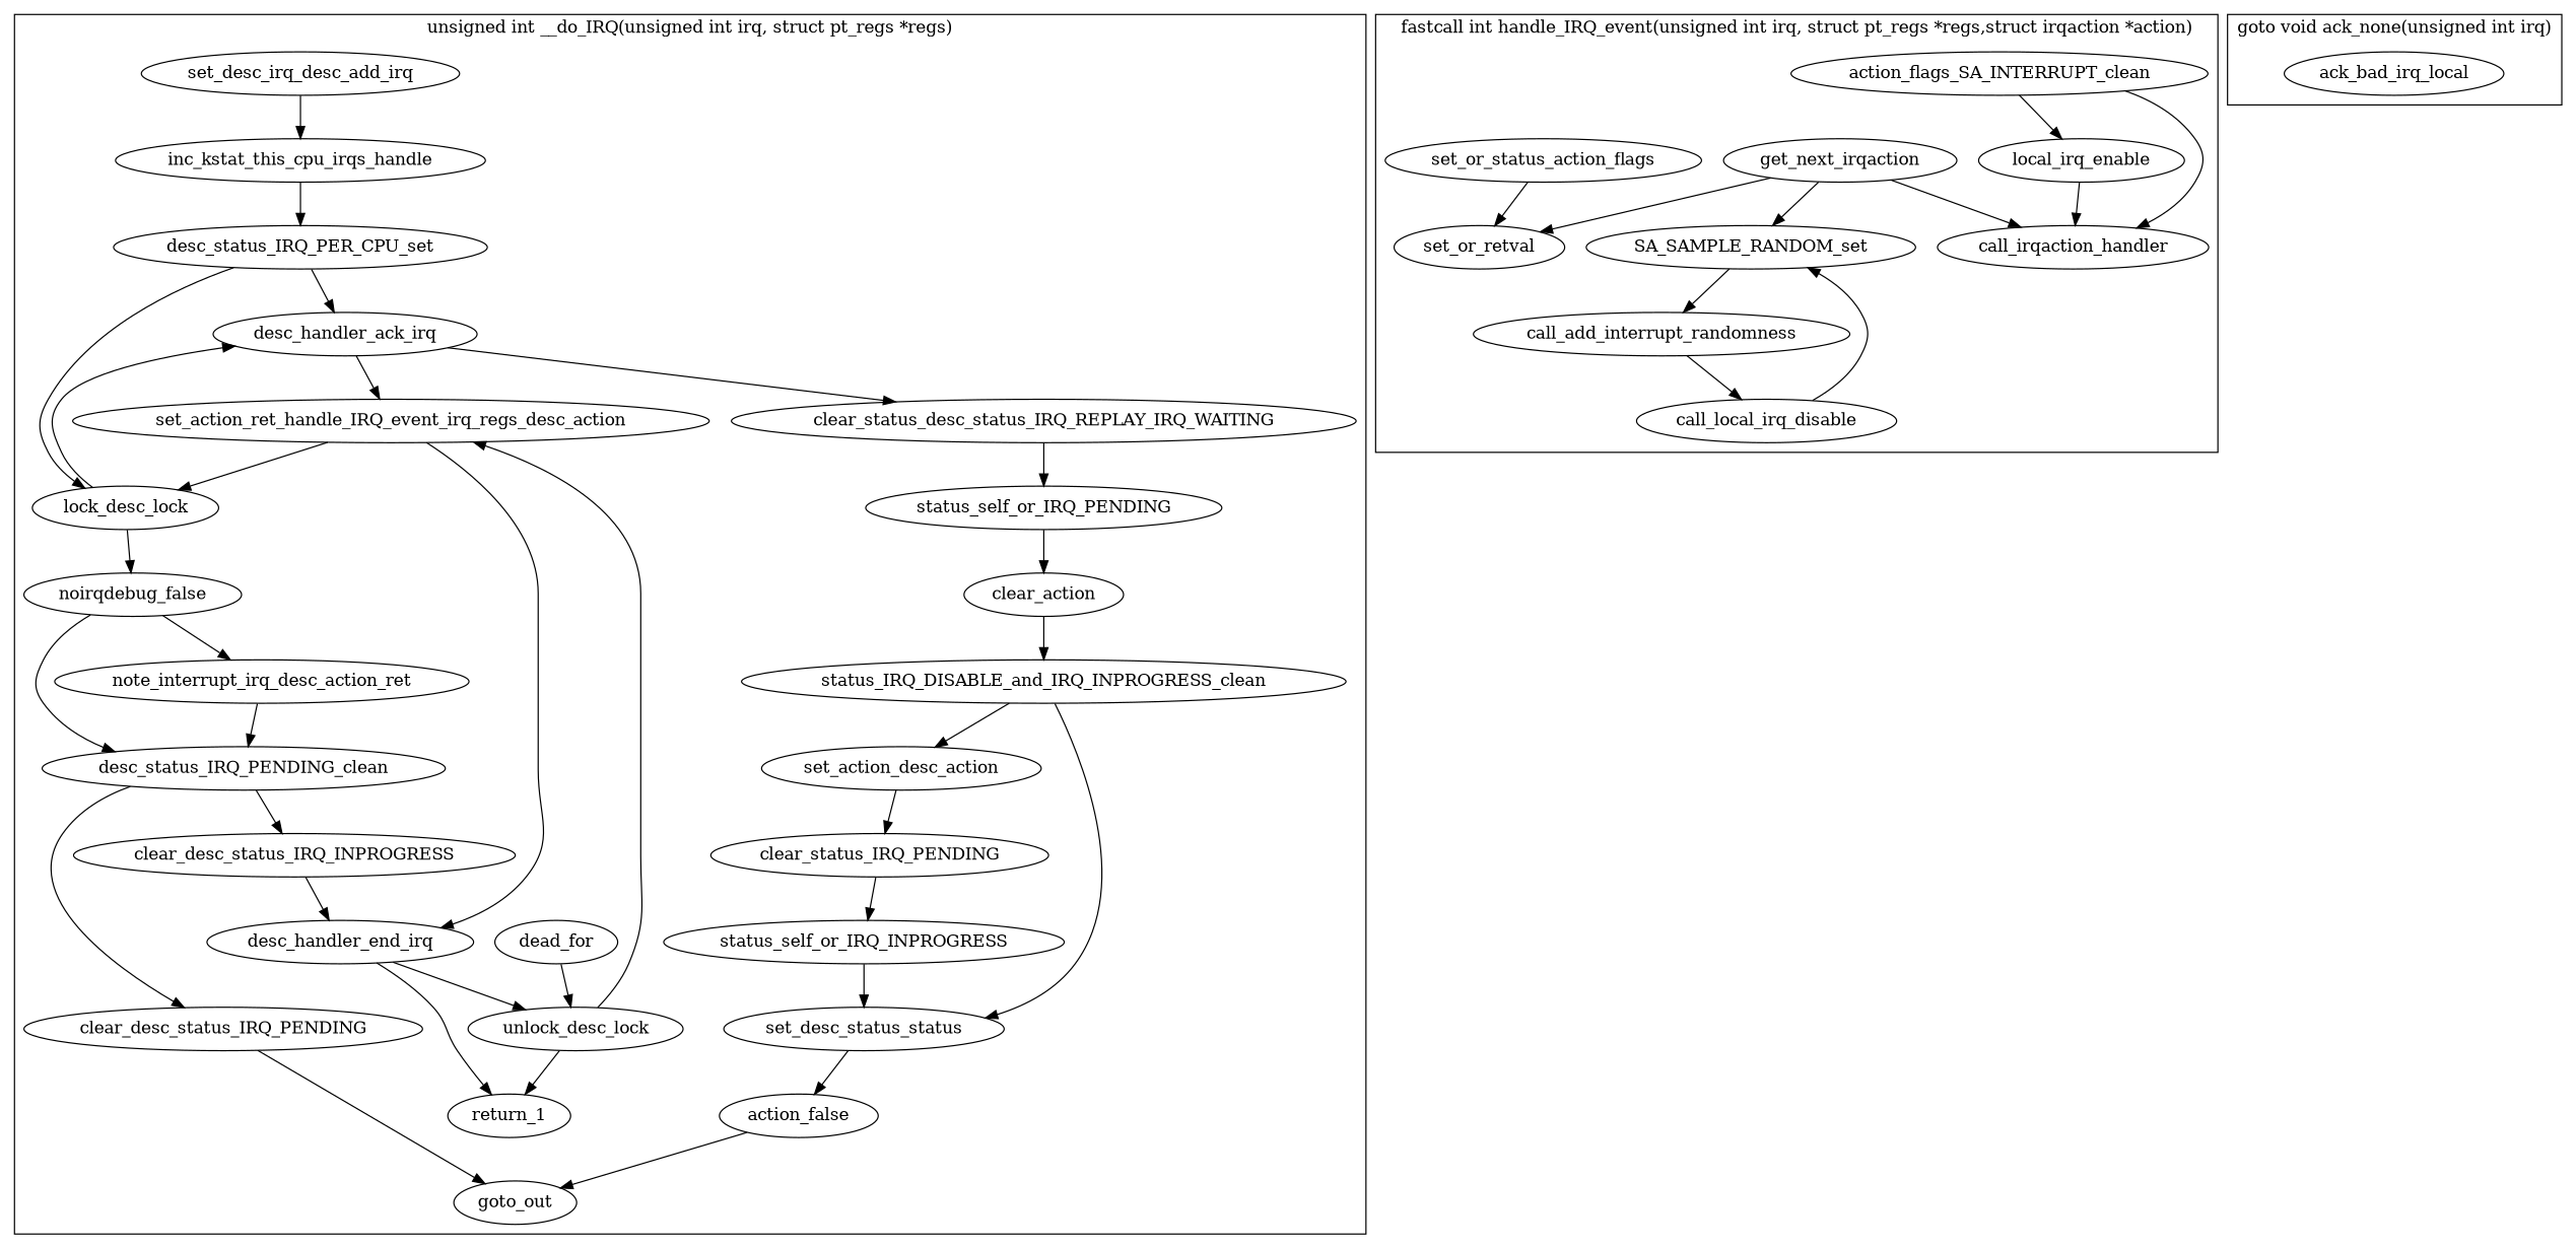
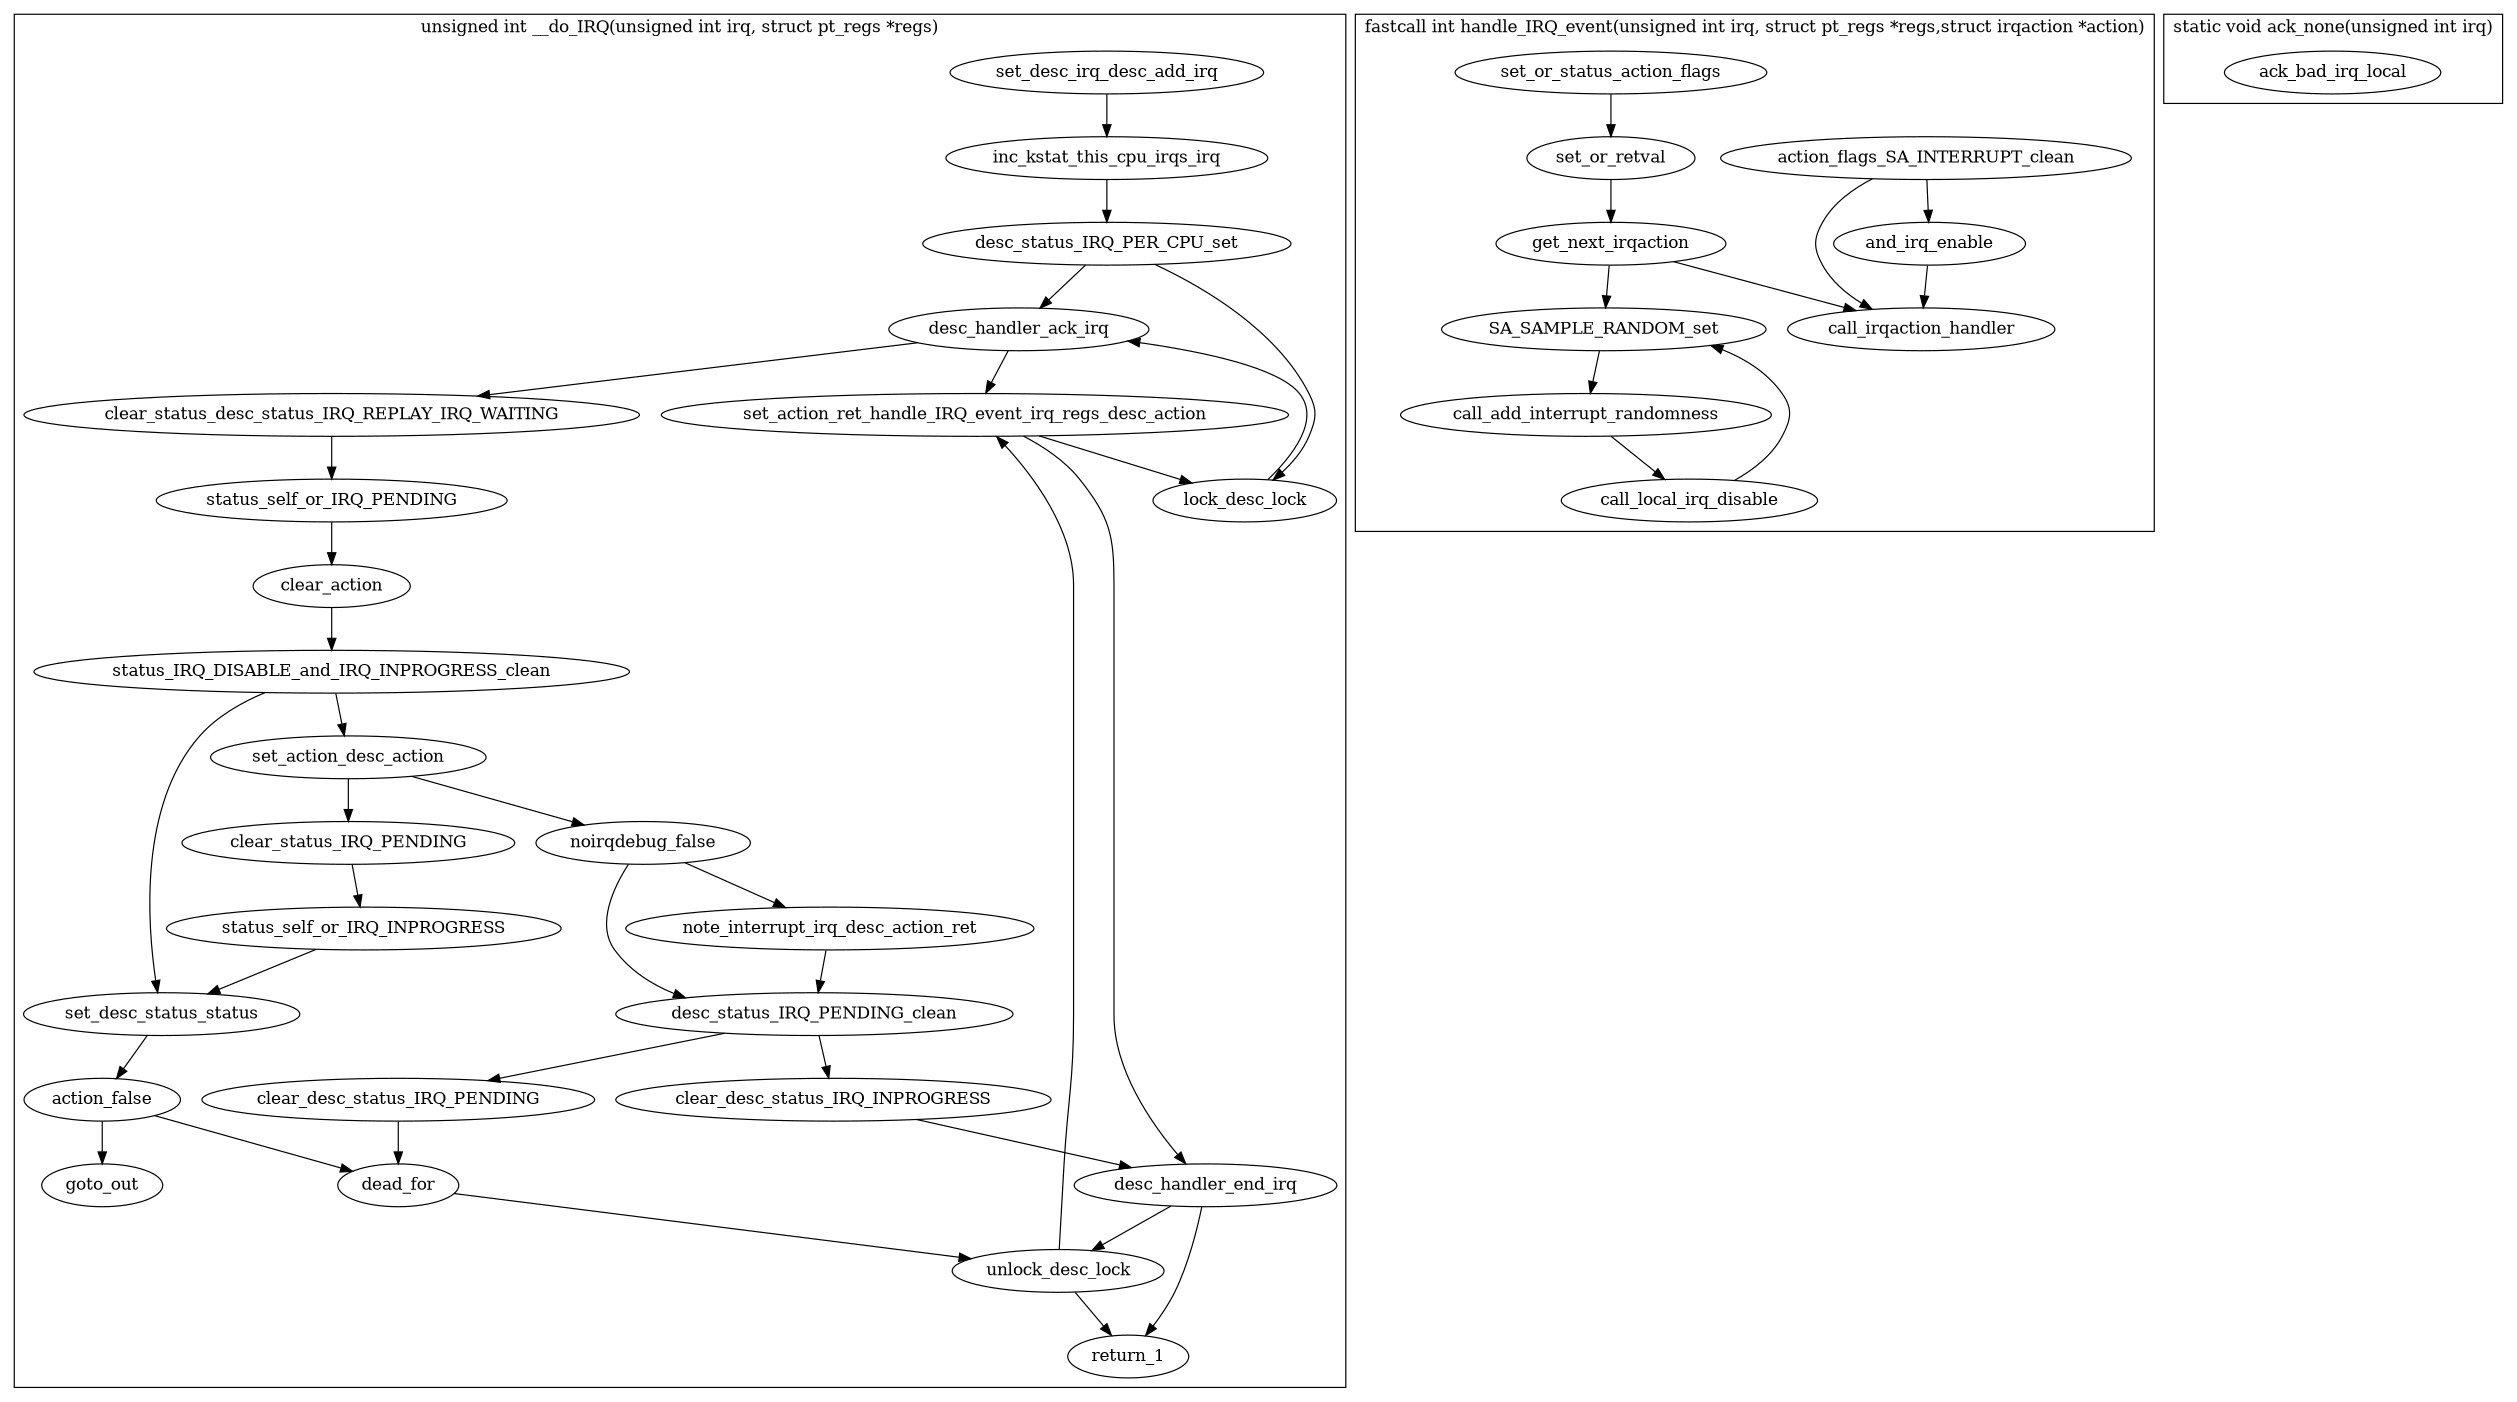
  digraph {
    n1 [label=set_desc_irq_desc_add_irq]
-   n2 [label=inc_kstat_this_cpu_irqs_handle]
+   n2 [label=inc_kstat_this_cpu_irqs_irq]
    n3 [label=desc_status_IRQ_PER_CPU_set]
    n4 [label=desc_handler_ack_irq]
    n5 [label=lock_desc_lock]
    n6 [label=set_action_ret_handle_IRQ_event_irq_regs_desc_action]
    n7 [label=clear_status_desc_status_IRQ_REPLAY_IRQ_WAITING]
    n8 [label=desc_handler_end_irq]
    n9 [label=return_1]
    n10 [label=unlock_desc_lock]
    n11 [label=noirqdebug_false]
    n12 [label=status_self_or_IRQ_PENDING]
    n13 [label=clear_action]
    n14 [label=status_IRQ_DISABLE_and_IRQ_INPROGRESS_clean]
    n15 [label=set_action_desc_action]
    n16 [label=set_desc_status_status]
    n17 [label=clear_status_IRQ_PENDING]
    n18 [label=status_self_or_IRQ_INPROGRESS]
    n19 [label=action_false]
    n20 [label=goto_out]
    n21 [label=dead_for]
    n22 [label=note_interrupt_irq_desc_action_ret]
    n23 [label=desc_status_IRQ_PENDING_clean]
    n24 [label=clear_desc_status_IRQ_PENDING]
    n25 [label=clear_desc_status_IRQ_INPROGRESS]
    n26 [label=action_flags_SA_INTERRUPT_clean]
-   n27 [label=local_irq_enable]
+   n27 [label=and_irq_enable]
    n28 [label=call_irqaction_handler]
    n29 [label=set_or_status_action_flags]
    n30 [label=set_or_retval]
    n31 [label=get_next_irqaction]
    n32 [label=SA_SAMPLE_RANDOM_set]
    n33 [label=call_add_interrupt_randomness]
    n34 [label=call_local_irq_disable]
    n35 [label=ack_bad_irq_local]
    subgraph cluster_1 {
      label="unsigned int __do_IRQ(unsigned int irq, struct pt_regs *regs)"
      n1
      n2
      n3
      n4
      n5
      n6
      n7
      n8
      n9
      n10
      n11
      n12
      n13
      n14
      n15
      n16
      n17
      n18
      n19
      n20
      n21
      n22
      n23
      n24
      n25
    }
    subgraph cluster_2 {
      label="fastcall int handle_IRQ_event(unsigned int irq, struct pt_regs *regs,struct irqaction *action)"
      n26
      n27
      n28
      n29
      n30
      n31
      n32
      n33
      n34
    }
    subgraph cluster_3 {
-     label="goto void ack_none(unsigned int irq)"
+     label="static void ack_none(unsigned int irq)"
      n35
    }
    n1 -> n2
    n2 -> n3
    n3 -> n4
    n3 -> n5
    n4 -> n6
    n4 -> n7
    n5 -> n4
-   n5 -> n11
+   n15 -> n11
    n6 -> n5
    n6 -> n8
    n7 -> n12
    n8 -> n9
    n8 -> n10
    n10 -> n6
    n10 -> n9
    n11 -> n22
    n11 -> n23
    n12 -> n13
    n13 -> n14
    n14 -> n15
    n14 -> n16
    n15 -> n17
    n16 -> n19
    n17 -> n18
    n18 -> n16
    n19 -> n20
+   n19 -> n21
    n21 -> n10
    n22 -> n23
    n23 -> n24
    n23 -> n25
-   n24 -> n20
+   n24 -> n21
    n25 -> n8
    n26 -> n27
    n26 -> n28
    n27 -> n28
    n29 -> n30
-   n31 -> n30
+   n30 -> n31
    n31 -> n28
    n31 -> n32
    n32 -> n33
    n33 -> n34
    n34 -> n32
  }
